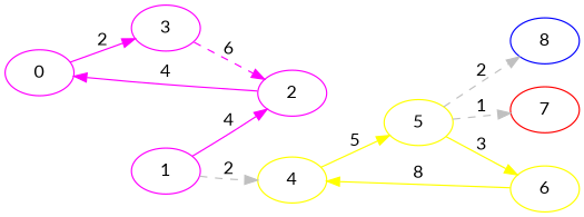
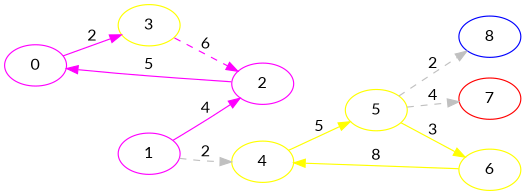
  digraph {
    fontname=Lato
    rankdir=LR
    ranksep=equally
    node [color=magenta fontname=Lato]
    edge [color=magenta fontname=Lato]
    0
    1
-   3
+   3 [color=yellow]
    2
    4 [color=yellow]
    5 [color=yellow]
    6 [color=yellow]
    7 [color=red]
    8 [color=blue]
    subgraph sub_1 {
      rank=same
      0
    }
    subgraph sub_2 {
      rank=same
      1
      3
    }
    subgraph sub_3 {
      rank=same
      2
      4
    }
    subgraph sub_4 {
      rank=same
      5
    }
    subgraph sub_5 {
      rank=same
      6
      7
      8
    }
    subgraph sub_6 {
      rank=same
    }
    0 -> 3 [label=2]
    1 -> 2 [label=4]
    1 -> 4 [color=grey label=2 style=dashed]
    3 -> 2 [label=6 style=dashed]
-   2 -> 0 [label=4]
+   2 -> 0 [label=5]
    4 -> 5 [color=yellow label=5]
    5 -> 6 [color=yellow label=3]
-   5 -> 7 [color=grey label=1 style=dashed]
+   5 -> 7 [color=grey label=4 style=dashed]
    5 -> 8 [color=grey label=2 style=dashed]
    6 -> 4 [color=yellow label=8]
  }
